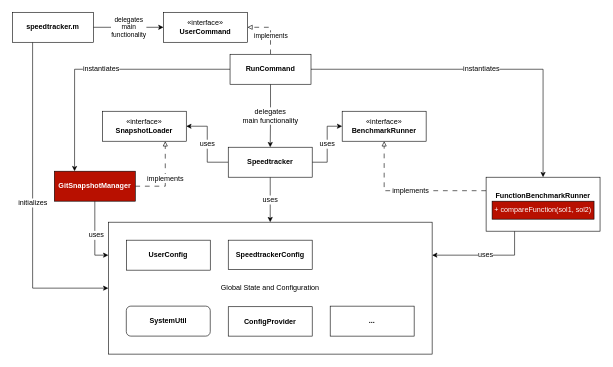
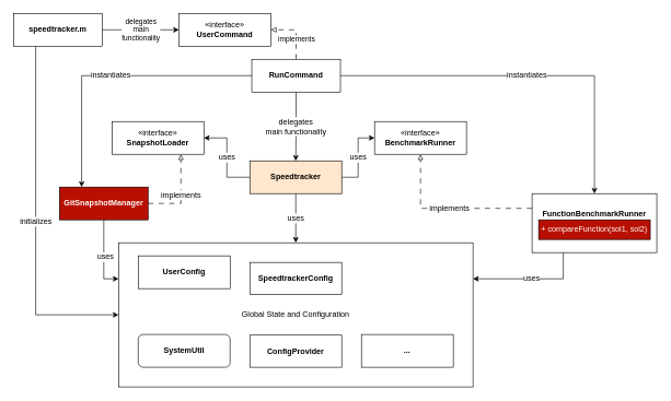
  <mxCell id="0" />
  <mxCell id="1" parent="0" />
  <mxCell id="2" value="Global State and Configuration" style="rounded=0;whiteSpace=wrap;html=1;strokeColor=default;fontFamily=Helvetica;fontSize=12;fontColor=default;fillColor=default;" parent="1" vertex="1"><mxGeometry x="180" y="370" width="540" height="220" as="geometry" /></mxCell>
  <mxCell id="3" value="uses" style="edgeStyle=orthogonalEdgeStyle;rounded=0;orthogonalLoop=1;jettySize=auto;html=1;exitX=0;exitY=0.5;exitDx=0;exitDy=0;entryX=1;entryY=0.5;entryDx=0;entryDy=0;fontFamily=Helvetica;fontSize=12;fontColor=default;" parent="1" source="6" target="8" edge="1"><mxGeometry relative="1" as="geometry" /></mxCell>
  <mxCell id="4" value="uses" style="edgeStyle=orthogonalEdgeStyle;rounded=0;orthogonalLoop=1;jettySize=auto;html=1;exitX=1;exitY=0.5;exitDx=0;exitDy=0;entryX=0;entryY=0.5;entryDx=0;entryDy=0;fontFamily=Helvetica;fontSize=12;fontColor=default;" parent="1" source="6" target="7" edge="1"><mxGeometry relative="1" as="geometry" /></mxCell>
  <mxCell id="5" value="uses&lt;br&gt;" style="edgeStyle=orthogonalEdgeStyle;rounded=0;orthogonalLoop=1;jettySize=auto;html=1;exitX=0.5;exitY=1;exitDx=0;exitDy=0;entryX=0.5;entryY=0;entryDx=0;entryDy=0;fontFamily=Helvetica;fontSize=12;fontColor=default;" parent="1" source="6" target="2" edge="1"><mxGeometry relative="1" as="geometry" /></mxCell>
- <mxCell id="6" value="&lt;b&gt;Speedtracker&lt;/b&gt;" style="html=1;whiteSpace=wrap;" parent="1" vertex="1"><mxGeometry x="380" y="245" width="140" height="50" as="geometry" /></mxCell>
+ <mxCell id="6" value="&lt;b&gt;Speedtracker&lt;/b&gt;" style="html=1;whiteSpace=wrap;fillColor=#ffe6cc;" parent="1" vertex="1"><mxGeometry x="380" y="245" width="140" height="50" as="geometry" /></mxCell>
  <mxCell id="7" value="«interface»&lt;br&gt;&lt;b&gt;BenchmarkRunner&lt;/b&gt;" style="html=1;whiteSpace=wrap;" parent="1" vertex="1"><mxGeometry x="570" y="185" width="140" height="50" as="geometry" /></mxCell>
  <mxCell id="8" value="«interface»&lt;br&gt;&lt;b&gt;SnapshotLoader&lt;br&gt;&lt;/b&gt;" style="html=1;whiteSpace=wrap;" parent="1" vertex="1"><mxGeometry x="170" y="185" width="140" height="50" as="geometry" /></mxCell>
  <mxCell id="9" style="edgeStyle=orthogonalEdgeStyle;rounded=0;orthogonalLoop=1;jettySize=auto;html=1;exitX=0.5;exitY=1;exitDx=0;exitDy=0;entryX=0;entryY=0.25;entryDx=0;entryDy=0;fontFamily=Helvetica;fontSize=12;fontColor=default;" parent="1" source="12" target="2" edge="1"><mxGeometry relative="1" as="geometry" /></mxCell>
  <mxCell id="10" value="uses" style="edgeLabel;html=1;align=center;verticalAlign=middle;resizable=0;points=[];fontSize=12;fontFamily=Helvetica;fontColor=default;" parent="9" vertex="1" connectable="0"><mxGeometry x="-0.004" y="2" relative="1" as="geometry"><mxPoint as="offset" /></mxGeometry></mxCell>
  <mxCell id="11" value="implements" style="edgeStyle=orthogonalEdgeStyle;rounded=0;orthogonalLoop=1;jettySize=auto;html=1;exitX=1;exitY=0.5;exitDx=0;exitDy=0;entryX=0.75;entryY=1;entryDx=0;entryDy=0;fontFamily=Helvetica;fontSize=12;fontColor=default;endArrow=block;endFill=0;dashed=1;dashPattern=8 8;" parent="1" source="12" target="8" edge="1"><mxGeometry relative="1" as="geometry" /></mxCell>
  <mxCell id="12" value="&lt;font color=&quot;#ffffff&quot;&gt;&lt;b&gt;GitSnapshotManager&lt;/b&gt;&lt;/font&gt;" style="html=1;whiteSpace=wrap;fillColor=#B81000;" parent="1" vertex="1"><mxGeometry x="90" y="285" width="135" height="50" as="geometry" /></mxCell>
- <mxCell id="13" value="&lt;b&gt;UserConfig&lt;/b&gt;" style="html=1;whiteSpace=wrap;" parent="1" vertex="1"><mxGeometry x="210" y="400" width="140" height="50" as="geometry" /></mxCell>
+ <mxCell id="13" value="&lt;b&gt;UserConfig&lt;/b&gt;" style="html=1;whiteSpace=wrap;" parent="1" vertex="1"><mxGeometry x="210" y="390" width="140" height="50" as="geometry" /></mxCell>
  <mxCell id="14" value="&lt;b&gt;SpeedtrackerConfig&lt;/b&gt;" style="html=1;whiteSpace=wrap;" parent="1" vertex="1"><mxGeometry x="380" y="400" width="140" height="49" as="geometry" /></mxCell>
  <mxCell id="15" value="&lt;b&gt;ConfigProvider&lt;/b&gt;" style="html=1;whiteSpace=wrap;" parent="1" vertex="1"><mxGeometry x="380" y="511" width="140" height="49" as="geometry" /></mxCell>
  <mxCell id="16" value="&lt;b&gt;SystemUtil&lt;/b&gt;" style="html=1;whiteSpace=wrap;rounded=1;" parent="1" vertex="1"><mxGeometry x="210" y="510" width="140" height="50" as="geometry" /></mxCell>
  <mxCell id="17" value="&lt;b&gt;...&lt;/b&gt;" style="html=1;whiteSpace=wrap;" parent="1" vertex="1"><mxGeometry x="550" y="510" width="140" height="50" as="geometry" /></mxCell>
  <mxCell id="18" value="implements" style="edgeStyle=orthogonalEdgeStyle;rounded=0;orthogonalLoop=1;jettySize=auto;html=1;exitX=0;exitY=0.25;exitDx=0;exitDy=0;entryX=0.5;entryY=1;entryDx=0;entryDy=0;fontFamily=Helvetica;fontSize=12;fontColor=default;endArrow=block;endFill=0;dashed=1;dashPattern=8 8;" parent="1" source="29" target="7" edge="1"><mxGeometry relative="1" as="geometry"><mxPoint x="820" y="311.25" as="sourcePoint" /></mxGeometry></mxCell>
  <mxCell id="19" value="delegates&lt;br&gt;main functionality" style="edgeStyle=orthogonalEdgeStyle;rounded=0;orthogonalLoop=1;jettySize=auto;html=1;exitX=0.5;exitY=1;exitDx=0;exitDy=0;entryX=0.5;entryY=0;entryDx=0;entryDy=0;fontFamily=Helvetica;fontSize=12;fontColor=default;" parent="1" source="23" target="6" edge="1"><mxGeometry relative="1" as="geometry" /></mxCell>
  <mxCell id="20" value="instantiates" style="edgeStyle=orthogonalEdgeStyle;rounded=0;orthogonalLoop=1;jettySize=auto;html=1;exitX=0;exitY=0.5;exitDx=0;exitDy=0;entryX=0.25;entryY=0;entryDx=0;entryDy=0;fontFamily=Helvetica;fontSize=12;fontColor=default;" parent="1" source="23" target="12" edge="1"><mxGeometry relative="1" as="geometry" /></mxCell>
  <mxCell id="21" value="instantiates" style="edgeStyle=orthogonalEdgeStyle;rounded=0;orthogonalLoop=1;jettySize=auto;html=1;exitX=1;exitY=0.5;exitDx=0;exitDy=0;entryX=0.5;entryY=0;entryDx=0;entryDy=0;fontFamily=Helvetica;fontSize=12;fontColor=default;" parent="1" source="23" target="29" edge="1"><mxGeometry relative="1" as="geometry"><mxPoint x="912.5" y="295" as="targetPoint" /></mxGeometry></mxCell>
  <mxCell id="22" value="implements" style="edgeStyle=orthogonalEdgeStyle;rounded=0;orthogonalLoop=1;jettySize=auto;html=1;exitX=0.5;exitY=0;exitDx=0;exitDy=0;entryX=1;entryY=0.5;entryDx=0;entryDy=0;dashed=1;dashPattern=8 8;endArrow=block;endFill=0;" parent="1" source="23" target="27" edge="1"><mxGeometry x="-0.281" y="1" relative="1" as="geometry"><mxPoint x="1" as="offset" /></mxGeometry></mxCell>
  <mxCell id="23" value="&lt;b&gt;RunCommand&lt;/b&gt;" style="html=1;whiteSpace=wrap;" parent="1" vertex="1"><mxGeometry x="383" y="90" width="135" height="50" as="geometry" /></mxCell>
  <mxCell id="24" value="initializes" style="edgeStyle=orthogonalEdgeStyle;rounded=0;orthogonalLoop=1;jettySize=auto;html=1;exitX=0.25;exitY=1;exitDx=0;exitDy=0;entryX=0;entryY=0.5;entryDx=0;entryDy=0;fontFamily=Helvetica;fontSize=12;fontColor=default;" parent="1" source="26" target="2" edge="1"><mxGeometry relative="1" as="geometry" /></mxCell>
  <mxCell id="25" value="&lt;div&gt;delegates&lt;/div&gt;&lt;div&gt;main&lt;/div&gt;&lt;div&gt;functionality&lt;br&gt;&lt;/div&gt;" style="edgeStyle=orthogonalEdgeStyle;rounded=0;orthogonalLoop=1;jettySize=auto;html=1;exitX=1;exitY=0.5;exitDx=0;exitDy=0;entryX=0;entryY=0.5;entryDx=0;entryDy=0;" parent="1" source="26" target="27" edge="1"><mxGeometry relative="1" as="geometry" /></mxCell>
  <mxCell id="26" value="&lt;b&gt;speedtracker.m&lt;br&gt;&lt;/b&gt;" style="html=1;whiteSpace=wrap;" parent="1" vertex="1"><mxGeometry x="20" y="20" width="135" height="50" as="geometry" /></mxCell>
  <mxCell id="27" value="«interface»&lt;br&gt;&lt;div&gt;&lt;b&gt;UserCommand&lt;/b&gt;&lt;/div&gt;" style="html=1;whiteSpace=wrap;" parent="1" vertex="1"><mxGeometry x="272" y="20" width="140" height="50" as="geometry" /></mxCell>
  <mxCell id="28" value="&lt;font style=&quot;font-size: 12px;&quot;&gt;uses&lt;/font&gt;" style="edgeStyle=orthogonalEdgeStyle;rounded=0;orthogonalLoop=1;jettySize=auto;html=1;exitX=0.25;exitY=1;exitDx=0;exitDy=0;entryX=1;entryY=0.25;entryDx=0;entryDy=0;" parent="1" source="29" target="2" edge="1"><mxGeometry relative="1" as="geometry" /></mxCell>
  <mxCell id="29" value="&lt;div&gt;&lt;b&gt;FunctionBenchmarkRunner&lt;br&gt;&lt;/b&gt;&lt;/div&gt;&lt;div&gt;&lt;b&gt;&lt;br&gt;&lt;/b&gt;&lt;/div&gt;&lt;div&gt;&lt;b&gt;&lt;br&gt;&lt;/b&gt;&lt;/div&gt;" style="html=1;whiteSpace=wrap;" parent="1" vertex="1"><mxGeometry x="810" y="295" width="190" height="90" as="geometry" /></mxCell>
  <mxCell id="30" value="&lt;font color=&quot;#ffffff&quot;&gt;+ compareFunction(sol1, sol2)&lt;b&gt;&lt;br&gt;&lt;/b&gt;&lt;/font&gt;" style="html=1;whiteSpace=wrap;fillColor=#B81000;" parent="1" vertex="1"><mxGeometry x="820" y="335" width="170" height="30" as="geometry" /></mxCell>
